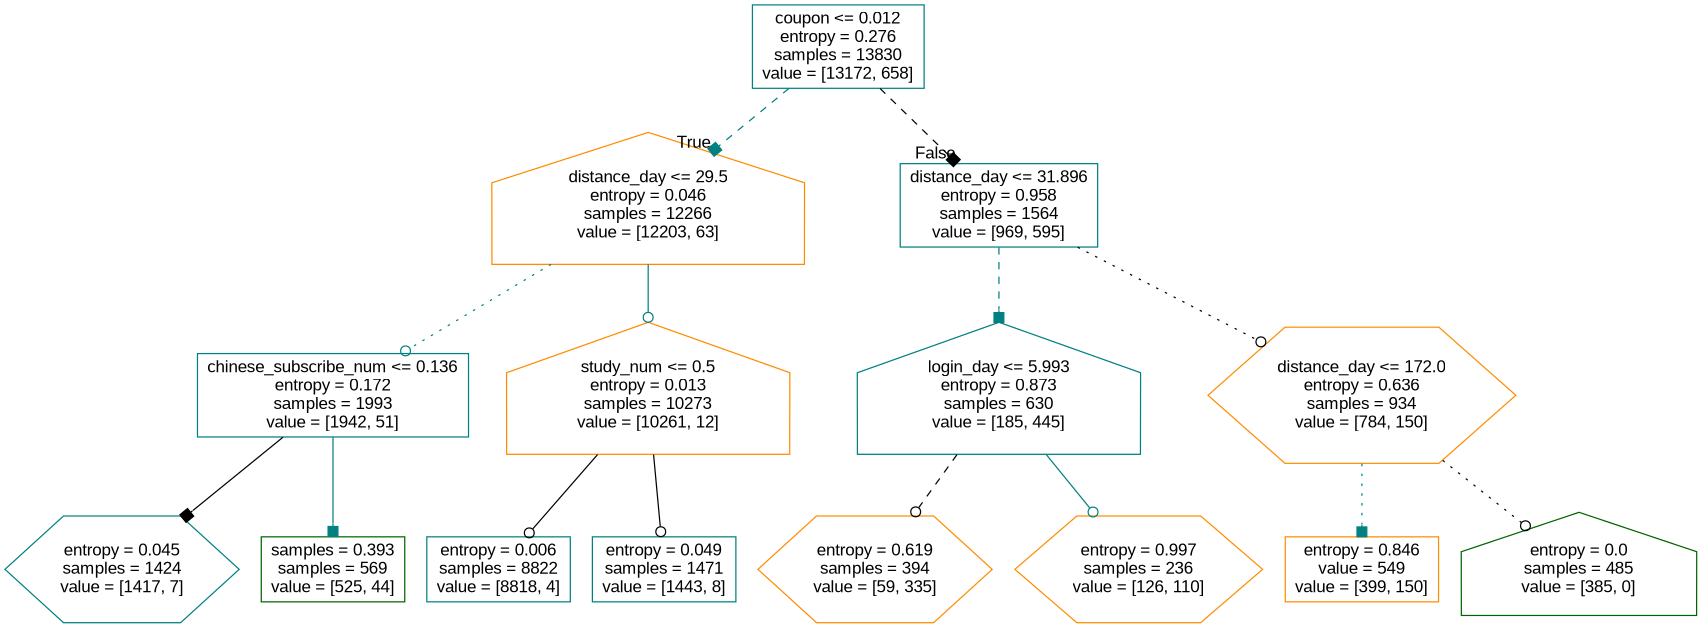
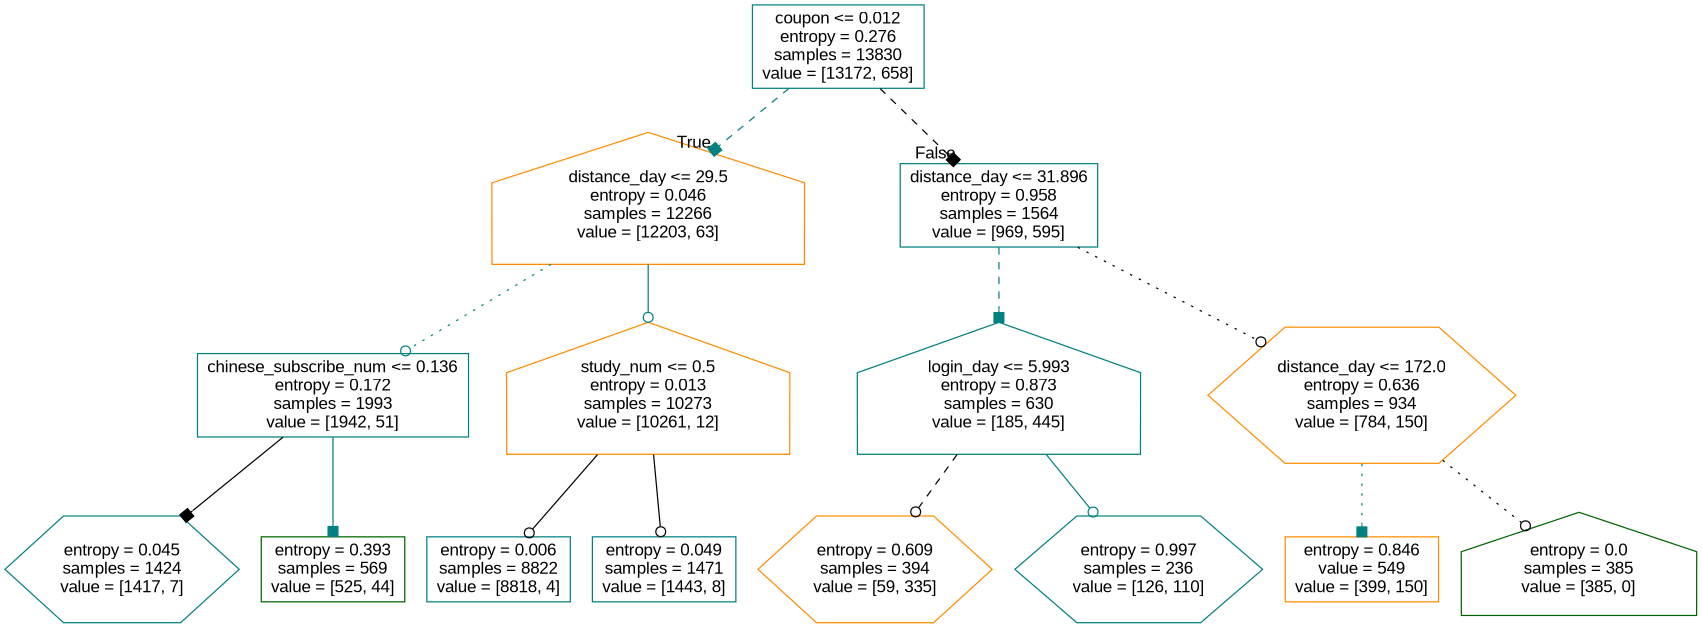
  digraph {
    fontname="Liberation Sans"
    node [color=teal fontname="Liberation Sans" shape=box]
    edge [arrowhead=odot color=teal fontname="Liberation Sans" style=solid]
    n1 [label="coupon <= 0.012\nentropy = 0.276\nsamples = 13830\nvalue = [13172, 658]"]
    n2 [color=darkorange label="distance_day <= 29.5\nentropy = 0.046\nsamples = 12266\nvalue = [12203, 63]" shape=house]
    n3 [label="distance_day <= 31.896\nentropy = 0.958\nsamples = 1564\nvalue = [969, 595]"]
    n4 [label="chinese_subscribe_num <= 0.136\nentropy = 0.172\nsamples = 1993\nvalue = [1942, 51]"]
    n5 [color=darkorange label="study_num <= 0.5\nentropy = 0.013\nsamples = 10273\nvalue = [10261, 12]" shape=house]
    n6 [label="login_day <= 5.993\nentropy = 0.873\nsamples = 630\nvalue = [185, 445]" shape=house]
    n7 [color=darkorange label="distance_day <= 172.0\nentropy = 0.636\nsamples = 934\nvalue = [784, 150]" shape=hexagon]
    n8 [label="entropy = 0.045\nsamples = 1424\nvalue = [1417, 7]" shape=hexagon]
-   n9 [color=darkgreen label="samples = 0.393\nsamples = 569\nvalue = [525, 44]"]
+   n9 [color=darkgreen label="entropy = 0.393\nsamples = 569\nvalue = [525, 44]"]
    n10 [label="entropy = 0.006\nsamples = 8822\nvalue = [8818, 4]"]
    n11 [label="entropy = 0.049\nsamples = 1471\nvalue = [1443, 8]"]
-   n12 [color=darkorange label="entropy = 0.619\nsamples = 394\nvalue = [59, 335]" shape=hexagon]
-   n13 [color=darkorange label="entropy = 0.997\nsamples = 236\nvalue = [126, 110]" shape=hexagon]
+   n12 [color=darkorange label="entropy = 0.609\nsamples = 394\nvalue = [59, 335]" shape=hexagon]
+   n13 [label="entropy = 0.997\nsamples = 236\nvalue = [126, 110]" shape=hexagon]
    n14 [color=darkorange label="entropy = 0.846\nvalue = 549\nvalue = [399, 150]"]
-   n15 [color=darkgreen label="entropy = 0.0\nsamples = 485\nvalue = [385, 0]" shape=house]
+   n15 [color=darkgreen label="entropy = 0.0\nsamples = 385\nvalue = [385, 0]" shape=house]
    n1 -> n2 [arrowhead=box headlabel=True labelangle=45 labeldistance=2.5 style=dashed]
    n1 -> n3 [arrowhead=box color=black headlabel=False labelangle=-45 labeldistance=2.5 style=dashed]
    n2 -> n4 [style=dotted]
    n2 -> n5
    n3 -> n6 [arrowhead=box style=dashed]
    n3 -> n7 [color=black style=dotted]
    n4 -> n8 [arrowhead=box color=black]
    n4 -> n9 [arrowhead=box]
    n5 -> n10 [color=black]
    n5 -> n11 [color=black]
    n6 -> n12 [color=black style=dashed]
    n6 -> n13
    n7 -> n14 [arrowhead=box style=dotted]
    n7 -> n15 [color=black style=dotted]
  }
